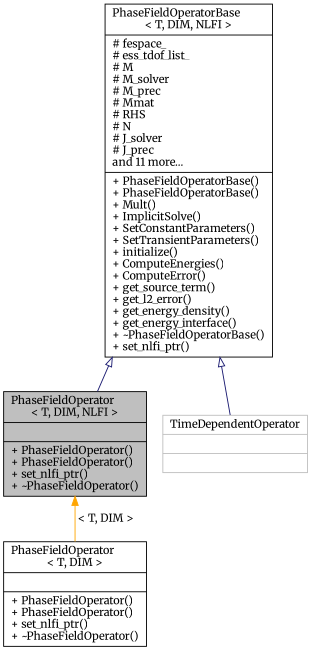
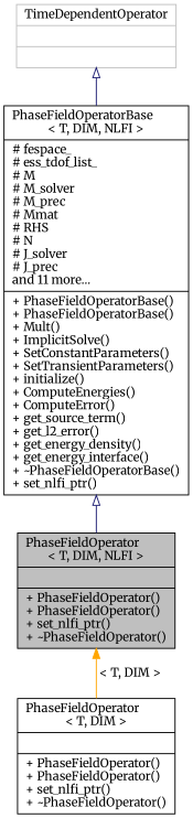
  digraph {
    fontname=Merriweather
    node [color=black fontname=Merriweather fontsize=12 shape=record]
    edge [color=midnightblue dir=back fontname=Merriweather fontsize=12 labelfontname=Helvetica labelfontsize=12 style=solid arrowtail=onormal]
    n1 [fillcolor=grey75 fontcolor=black height=0.2 label="{PhaseFieldOperator\l\< T, DIM, NLFI \>\n||+ PhaseFieldOperator()\l+ PhaseFieldOperator()\l+ set_nlfi_ptr()\l+ ~PhaseFieldOperator()\l}" style=filled width=0.4]
    n2 [height=0.2 label="{PhaseFieldOperator\l\< T, DIM \>\n||+ PhaseFieldOperator()\l+ PhaseFieldOperator()\l+ set_nlfi_ptr()\l+ ~PhaseFieldOperator()\l}" width=0.4]
    n3 [height=0.2 label="{PhaseFieldOperatorBase\l\< T, DIM, NLFI \>\n|# fespace_\l# ess_tdof_list_\l# M\l# M_solver\l# M_prec\l# Mmat\l# RHS\l# N\l# J_solver\l# J_prec\land 11 more...\l|+ PhaseFieldOperatorBase()\l+ PhaseFieldOperatorBase()\l+ Mult()\l+ ImplicitSolve()\l+ SetConstantParameters()\l+ SetTransientParameters()\l+ initialize()\l+ ComputeEnergies()\l+ ComputeError()\l+ get_source_term()\l+ get_l2_error()\l+ get_energy_density()\l+ get_energy_interface()\l+ ~PhaseFieldOperatorBase()\l+ set_nlfi_ptr()\l}" width=0.4]
    n4 [color=grey75 height=0.2 label="{TimeDependentOperator\n||}" width=0.4]
    n1 -> n2 [color=orange label=" \< T, DIM \>" arrowtail=""]
    n3 -> n1
-   n3 -> n4
+   n4 -> n3
  }
